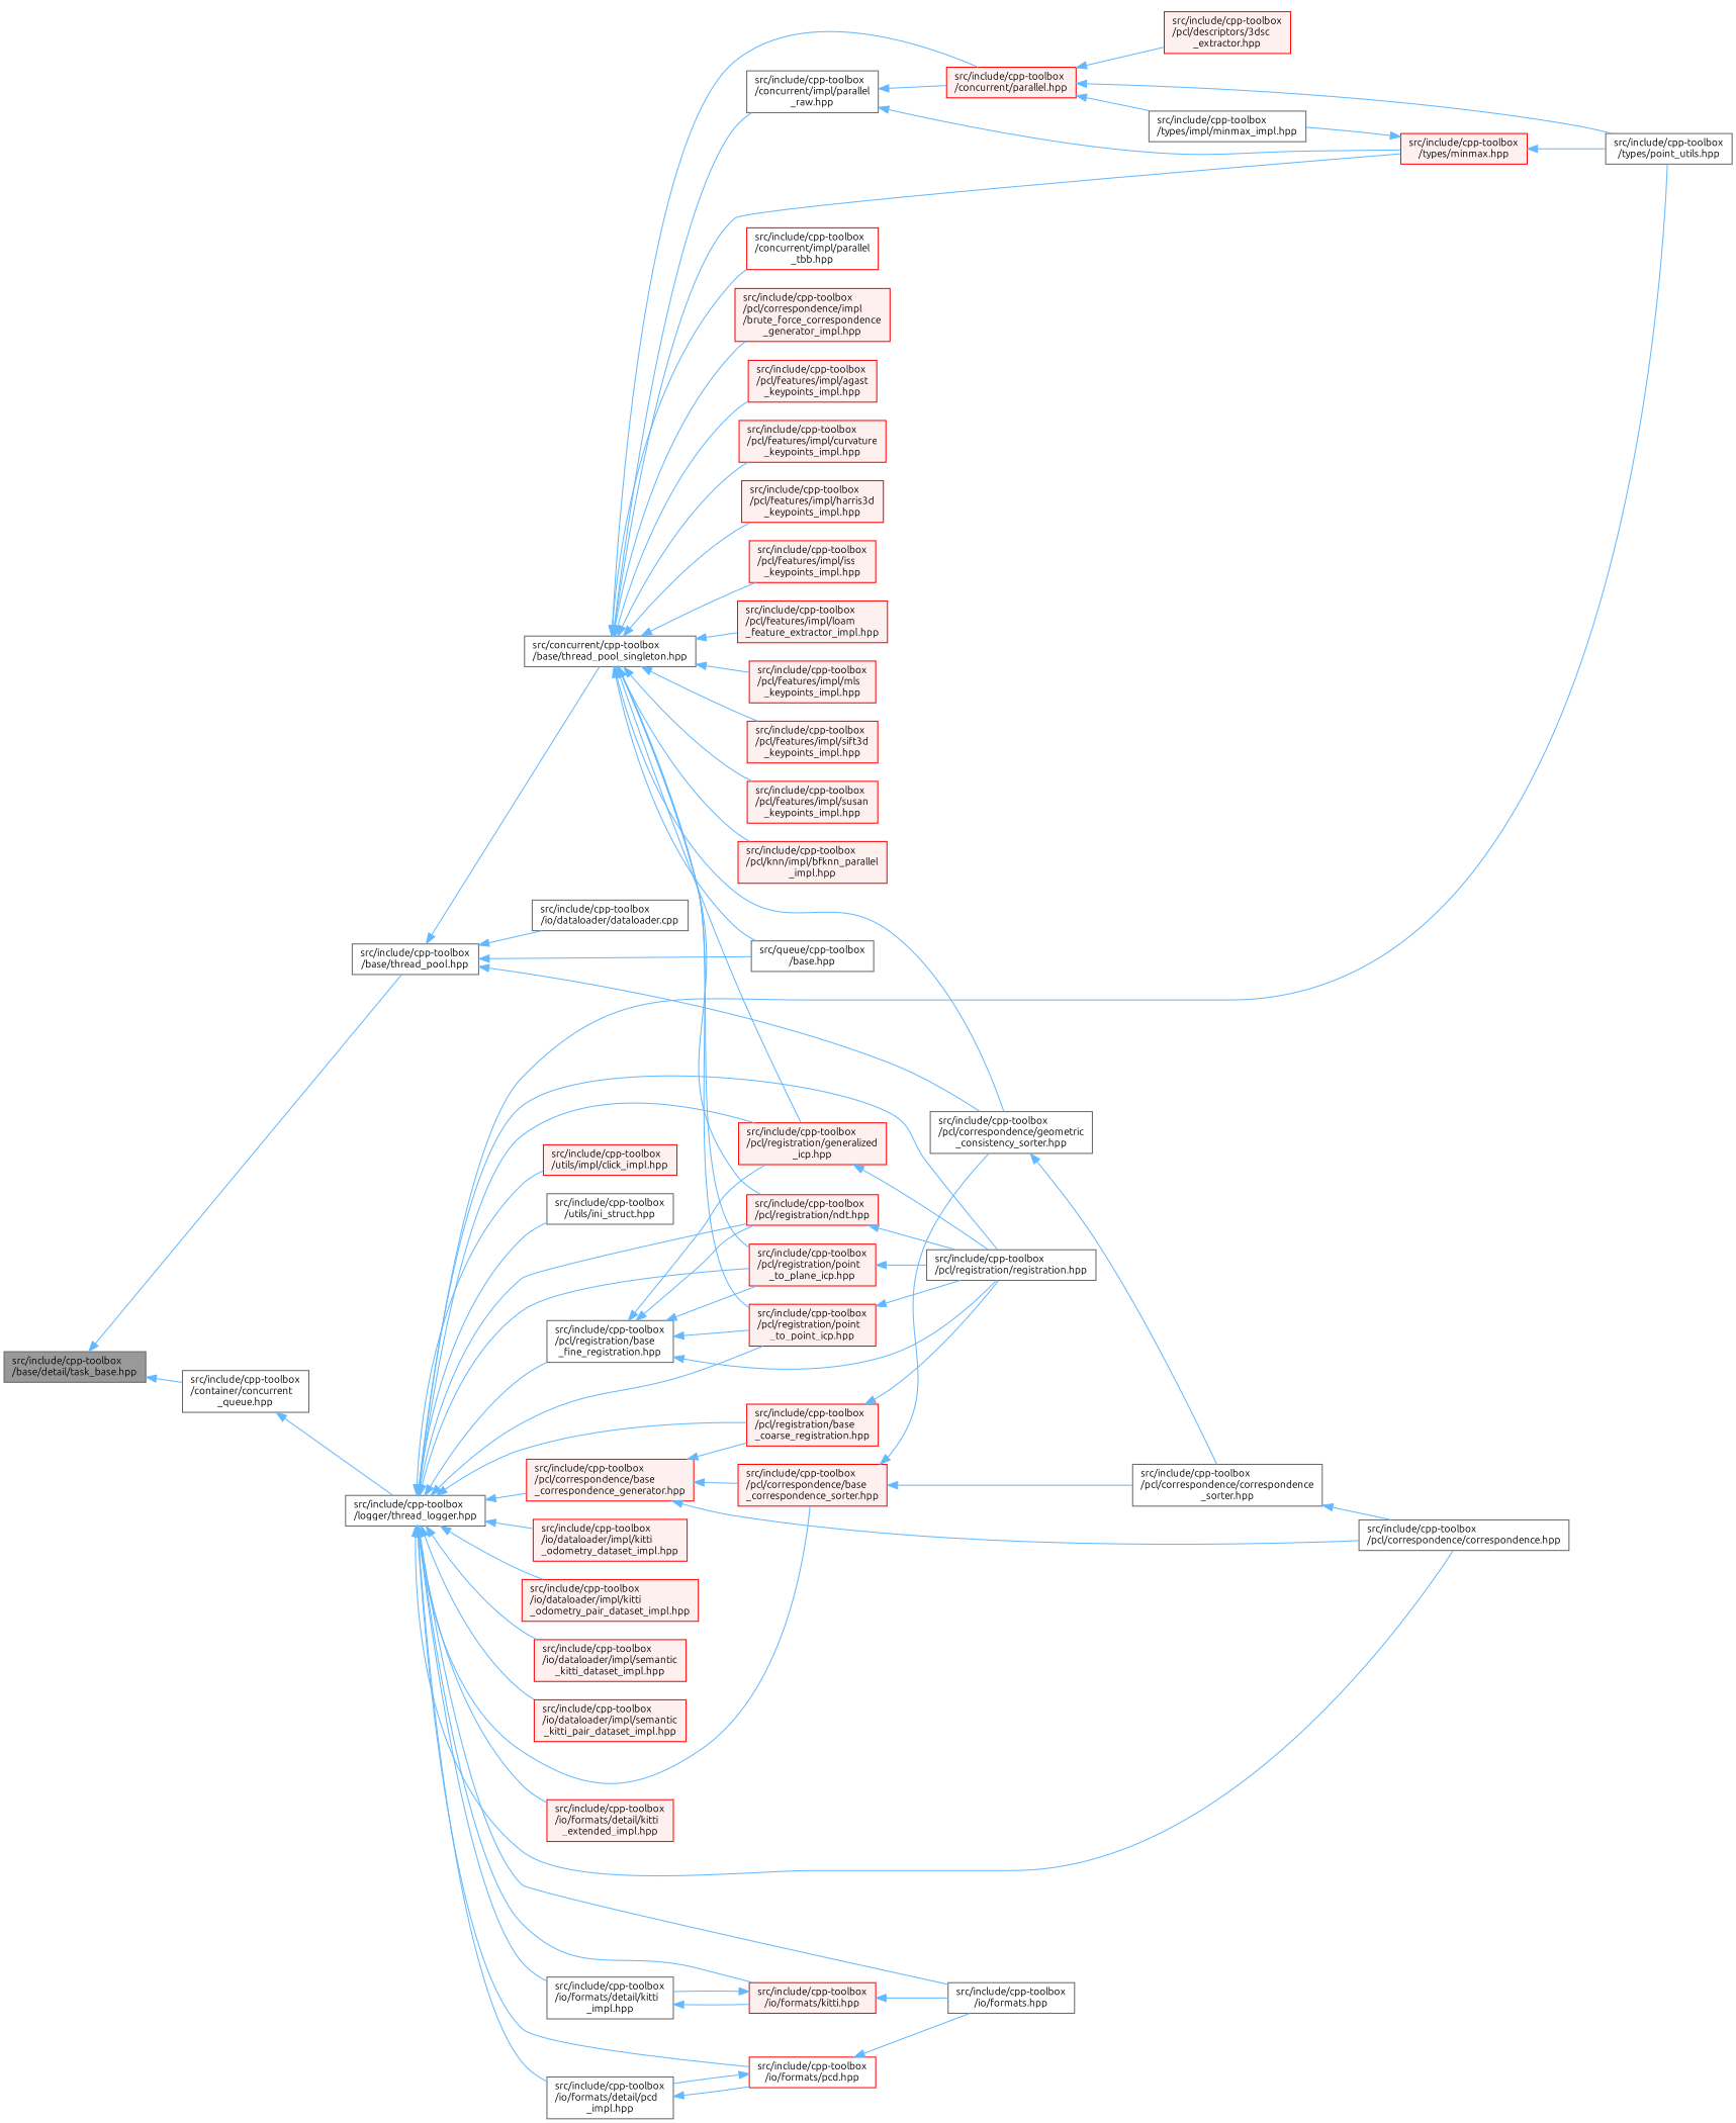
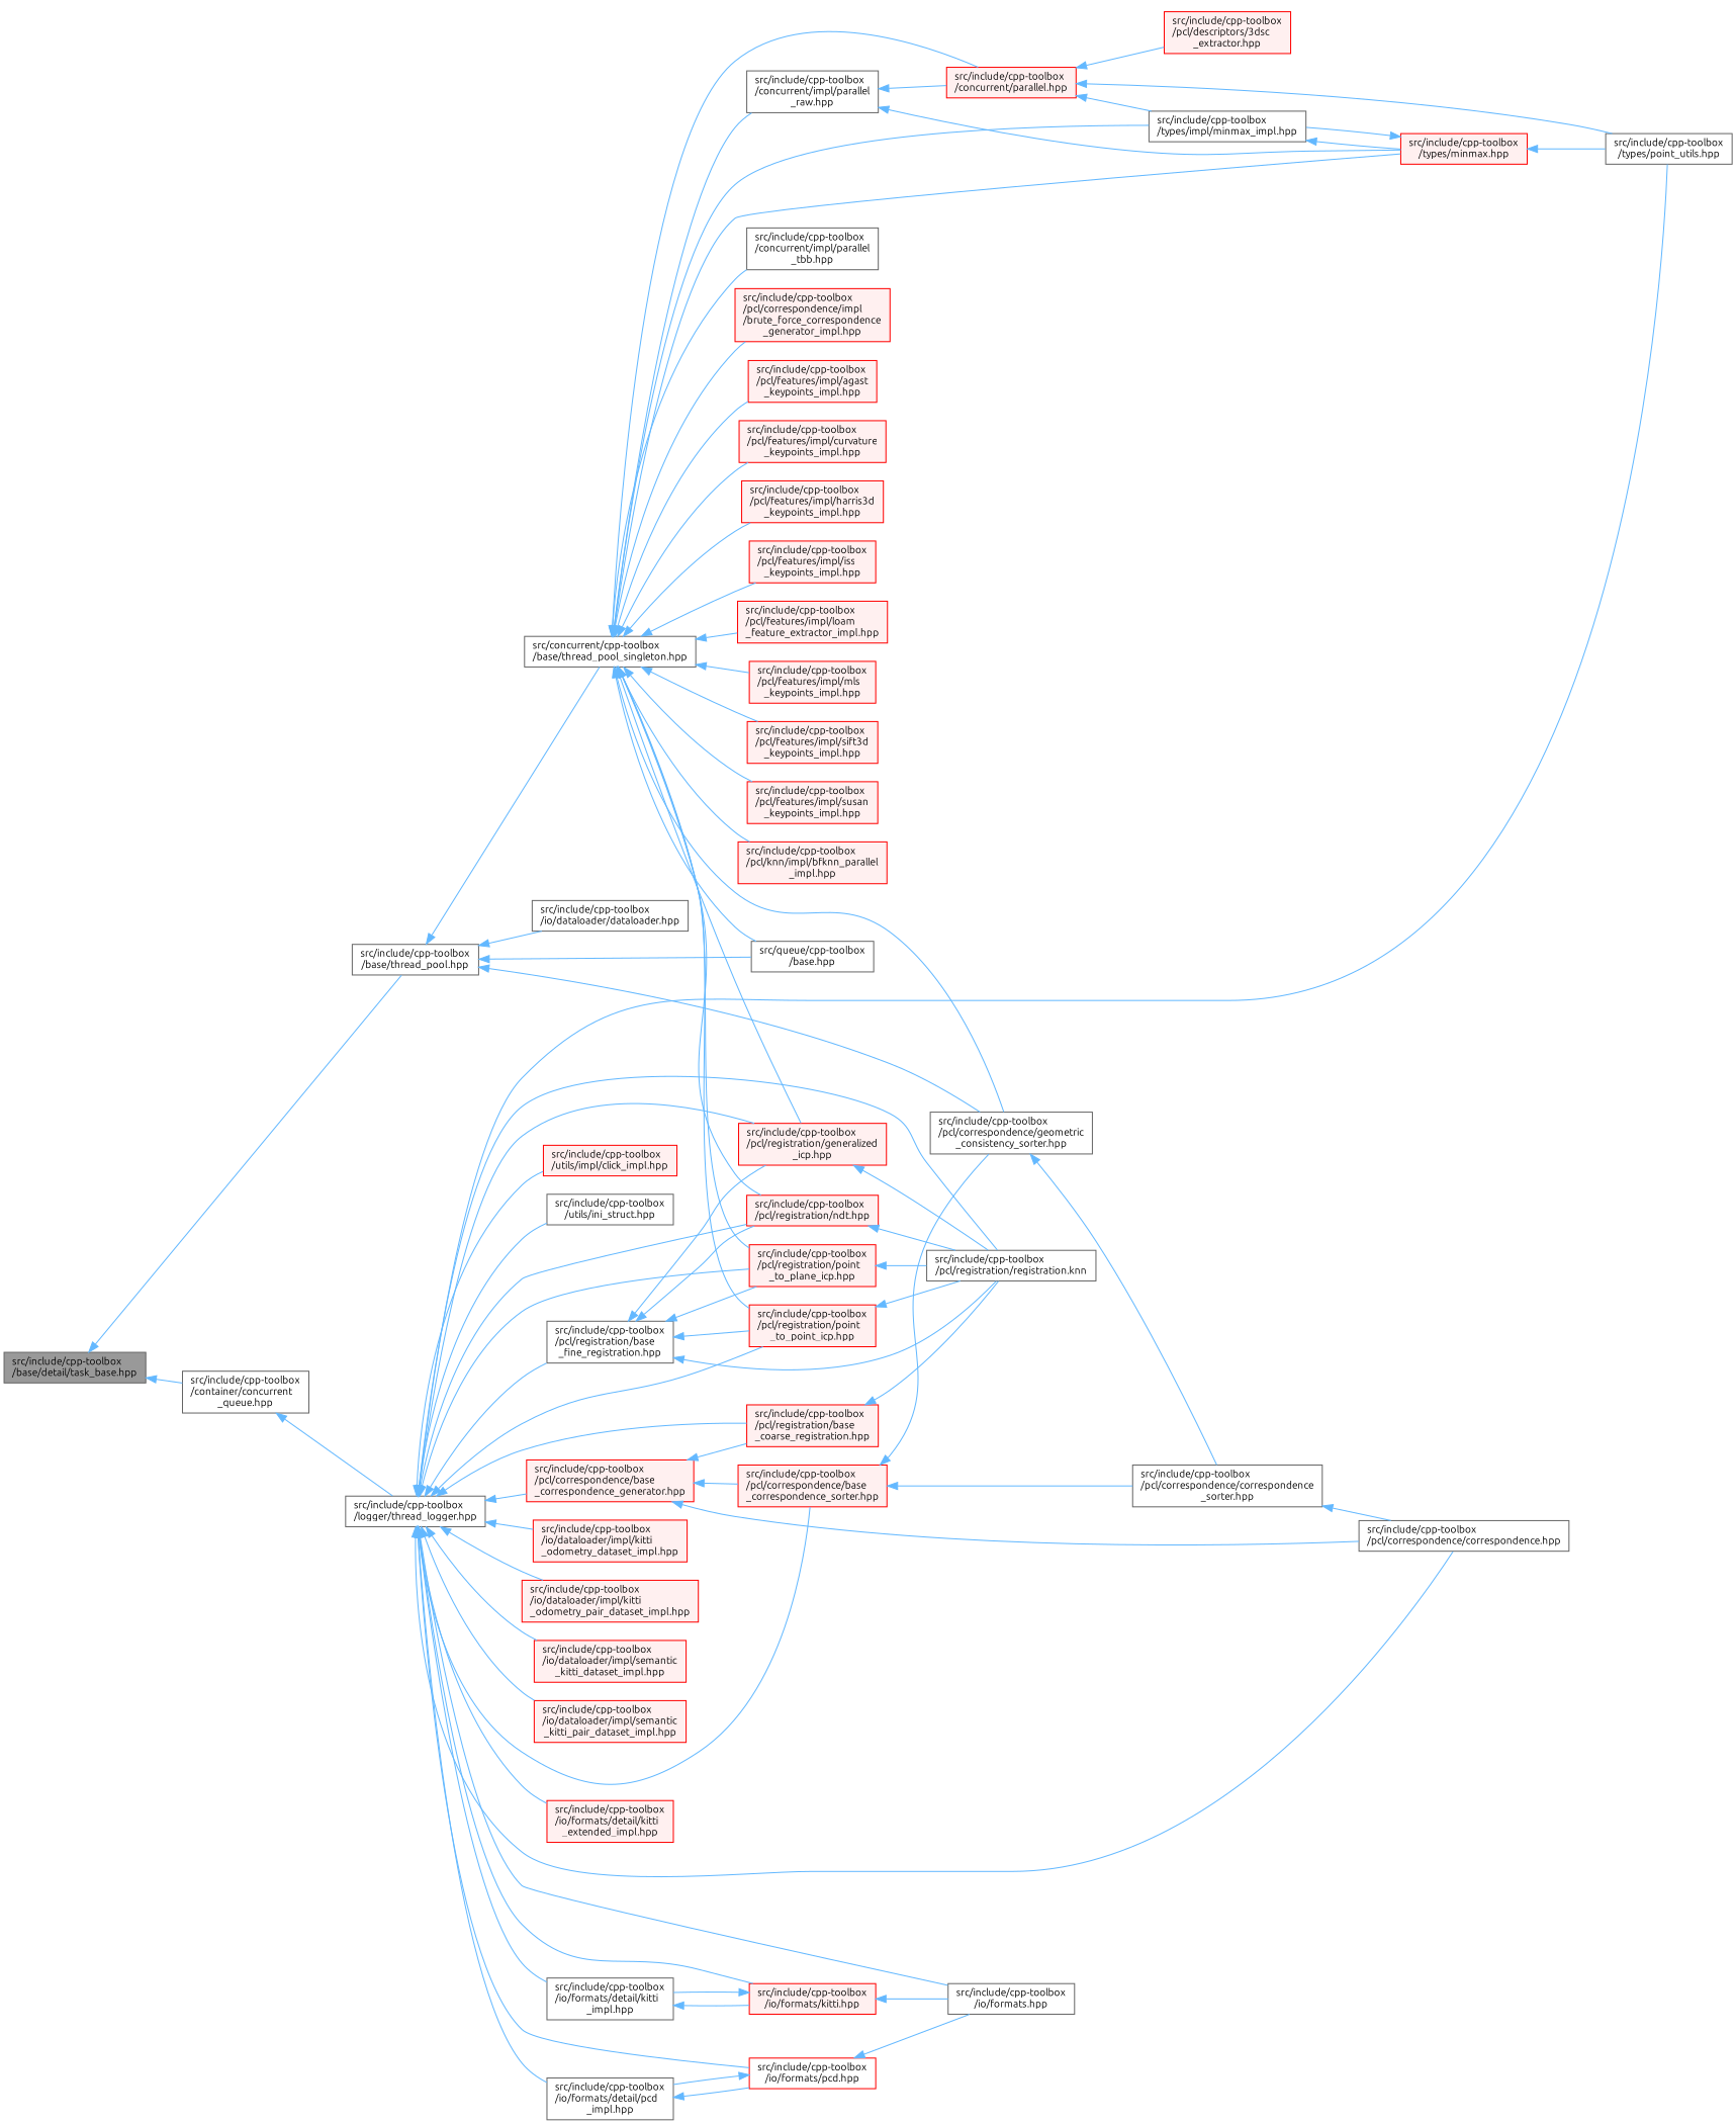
  digraph {
    fontname=Ubuntu
    rankdir=LR
    node [color=red fillcolor="#FFF0F0" fontname=Ubuntu fontsize=10 shape=box style=filled]
    edge [color=steelblue1 dir=back fontname=Ubuntu fontsize=10 labelfontname=Helvetica labelfontsize=10 style=solid]
    n1 [color=gray40 fillcolor=grey60 fontcolor=black height=0.2 label="src/include/cpp-toolbox\l/base/detail/task_base.hpp" width=0.4]
    n2 [color=grey40 fillcolor=white height=0.2 label="src/include/cpp-toolbox\l/base/thread_pool.hpp" width=0.4]
    n3 [color=grey40 fillcolor=white height=0.2 label="src/include/cpp-toolbox\l/container/concurrent\l_queue.hpp" width=0.4]
    n4 [color=grey40 fillcolor=white height=0.2 label="src/queue/cpp-toolbox\l/base.hpp" width=0.4]
    n5 [color=grey40 fillcolor=white height=0.2 label="src/concurrent/cpp-toolbox\l/base/thread_pool_singleton.hpp" width=0.4]
    n6 [color=grey40 fillcolor=white height=0.2 label="src/include/cpp-toolbox\l/pcl/correspondence/geometric\l_consistency_sorter.hpp" width=0.4]
-   n7 [color=grey40 fillcolor=white height=0.2 label="src/include/cpp-toolbox\l/io/dataloader/dataloader.cpp" width=0.4]
+   n7 [color=grey40 fillcolor=white height=0.2 label="src/include/cpp-toolbox\l/io/dataloader/dataloader.hpp" width=0.4]
    n8 [color=grey40 fillcolor=white height=0.2 label="src/include/cpp-toolbox\l/logger/thread_logger.hpp" width=0.4]
    n9 [color=grey40 fillcolor=white height=0.2 label="src/include/cpp-toolbox\l/concurrent/impl/parallel\l_raw.hpp" width=0.4]
    n10 [height=0.2 label="src/include/cpp-toolbox\l/concurrent/parallel.hpp" width=0.4]
    n11 [color=grey40 fillcolor=white height=0.2 label="src/include/cpp-toolbox\l/types/impl/minmax_impl.hpp" width=0.4]
    n12 [height=0.2 label="src/include/cpp-toolbox\l/types/minmax.hpp" width=0.4]
-   n13 [fillcolor=white height=0.2 label="src/include/cpp-toolbox\l/concurrent/impl/parallel\l_tbb.hpp" width=0.4]
+   n13 [color=grey40 fillcolor=white height=0.2 label="src/include/cpp-toolbox\l/concurrent/impl/parallel\l_tbb.hpp" width=0.4]
    n14 [height=0.2 label="src/include/cpp-toolbox\l/pcl/correspondence/impl\l/brute_force_correspondence\l_generator_impl.hpp" width=0.4]
    n15 [height=0.2 label="src/include/cpp-toolbox\l/pcl/features/impl/agast\l_keypoints_impl.hpp" width=0.4]
    n16 [height=0.2 label="src/include/cpp-toolbox\l/pcl/features/impl/curvature\l_keypoints_impl.hpp" width=0.4]
    n17 [height=0.2 label="src/include/cpp-toolbox\l/pcl/features/impl/harris3d\l_keypoints_impl.hpp" width=0.4]
    n18 [height=0.2 label="src/include/cpp-toolbox\l/pcl/features/impl/iss\l_keypoints_impl.hpp" width=0.4]
    n19 [height=0.2 label="src/include/cpp-toolbox\l/pcl/features/impl/loam\l_feature_extractor_impl.hpp" width=0.4]
    n20 [height=0.2 label="src/include/cpp-toolbox\l/pcl/features/impl/mls\l_keypoints_impl.hpp" width=0.4]
    n21 [height=0.2 label="src/include/cpp-toolbox\l/pcl/features/impl/sift3d\l_keypoints_impl.hpp" width=0.4]
    n22 [height=0.2 label="src/include/cpp-toolbox\l/pcl/features/impl/susan\l_keypoints_impl.hpp" width=0.4]
    n23 [height=0.2 label="src/include/cpp-toolbox\l/pcl/knn/impl/bfknn_parallel\l_impl.hpp" width=0.4]
    n24 [height=0.2 label="src/include/cpp-toolbox\l/pcl/registration/generalized\l_icp.hpp" width=0.4]
    n25 [height=0.2 label="src/include/cpp-toolbox\l/pcl/registration/ndt.hpp" width=0.4]
    n26 [height=0.2 label="src/include/cpp-toolbox\l/pcl/registration/point\l_to_plane_icp.hpp" width=0.4]
    n27 [height=0.2 label="src/include/cpp-toolbox\l/pcl/registration/point\l_to_point_icp.hpp" width=0.4]
    n28 [color=grey40 fillcolor=white height=0.2 label="src/include/cpp-toolbox\l/pcl/correspondence/correspondence\l_sorter.hpp" width=0.4]
    n29 [height=0.2 label="src/include/cpp-toolbox\l/pcl/descriptors/3dsc\l_extractor.hpp" width=0.4]
    n30 [color=grey40 fillcolor=white height=0.2 label="src/include/cpp-toolbox\l/types/point_utils.hpp" width=0.4]
-   n31 [color=grey40 fillcolor=white height=0.2 label="src/include/cpp-toolbox\l/pcl/registration/registration.hpp" width=0.4]
+   n31 [color=grey40 fillcolor=white height=0.2 label="src/include/cpp-toolbox\l/pcl/registration/registration.knn" width=0.4]
    n32 [color=grey40 fillcolor=white height=0.2 label="src/include/cpp-toolbox\l/pcl/correspondence/correspondence.hpp" width=0.4]
    n33 [height=0.2 label="src/include/cpp-toolbox\l/io/dataloader/impl/kitti\l_odometry_dataset_impl.hpp" width=0.4]
    n34 [height=0.2 label="src/include/cpp-toolbox\l/io/dataloader/impl/kitti\l_odometry_pair_dataset_impl.hpp" width=0.4]
    n35 [height=0.2 label="src/include/cpp-toolbox\l/io/dataloader/impl/semantic\l_kitti_dataset_impl.hpp" width=0.4]
    n36 [height=0.2 label="src/include/cpp-toolbox\l/io/dataloader/impl/semantic\l_kitti_pair_dataset_impl.hpp" width=0.4]
    n37 [color=grey40 fillcolor=white height=0.2 label="src/include/cpp-toolbox\l/io/formats.hpp" width=0.4]
    n38 [height=0.2 label="src/include/cpp-toolbox\l/io/formats/detail/kitti\l_extended_impl.hpp" width=0.4]
    n39 [color=grey40 fillcolor=white height=0.2 label="src/include/cpp-toolbox\l/io/formats/detail/kitti\l_impl.hpp" width=0.4]
    n40 [height=0.2 label="src/include/cpp-toolbox\l/io/formats/kitti.hpp" width=0.4]
    n41 [color=grey40 fillcolor=white height=0.2 label="src/include/cpp-toolbox\l/io/formats/detail/pcd\l_impl.hpp" width=0.4]
    n42 [fillcolor=white height=0.2 label="src/include/cpp-toolbox\l/io/formats/pcd.hpp" width=0.4]
    n43 [height=0.2 label="src/include/cpp-toolbox\l/pcl/correspondence/base\l_correspondence_generator.hpp" width=0.4]
    n44 [height=0.2 label="src/include/cpp-toolbox\l/pcl/correspondence/base\l_correspondence_sorter.hpp" width=0.4]
    n45 [height=0.2 label="src/include/cpp-toolbox\l/pcl/registration/base\l_coarse_registration.hpp" width=0.4]
    n46 [color=grey40 fillcolor=white height=0.2 label="src/include/cpp-toolbox\l/pcl/registration/base\l_fine_registration.hpp" width=0.4]
    n47 [height=0.2 label="src/include/cpp-toolbox\l/utils/impl/click_impl.hpp" width=0.4]
    n48 [color=grey40 fillcolor=white height=0.2 label="src/include/cpp-toolbox\l/utils/ini_struct.hpp" width=0.4]
    n1 -> n2
    n1 -> n3
    n2 -> n4
    n2 -> n5
    n2 -> n6
    n2 -> n7
    n3 -> n8
    n5 -> n4
    n5 -> n6
    n5 -> n9
    n5 -> n10
+   n5 -> n11
    n5 -> n12
    n5 -> n13
    n5 -> n14
    n5 -> n15
    n5 -> n16
    n5 -> n17
    n5 -> n18
    n5 -> n19
    n5 -> n20
    n5 -> n21
    n5 -> n22
    n5 -> n23
    n5 -> n24
    n5 -> n25
    n5 -> n26
    n5 -> n27
    n6 -> n28
    n8 -> n24
    n8 -> n25
    n8 -> n26
    n8 -> n27
    n8 -> n30
    n8 -> n31
    n8 -> n32
    n8 -> n33
    n8 -> n34
    n8 -> n35
    n8 -> n36
    n8 -> n37
    n8 -> n38
    n8 -> n39
    n8 -> n40
    n8 -> n41
    n8 -> n42
    n8 -> n43
    n8 -> n44
    n8 -> n45
    n8 -> n46
    n8 -> n47
    n8 -> n48
    n9 -> n10
    n9 -> n12
    n10 -> n11
    n10 -> n29
    n10 -> n30
+   n11 -> n12
    n12 -> n11
    n12 -> n30
    n24 -> n31
    n25 -> n31
    n26 -> n31
    n27 -> n31
    n28 -> n32
    n39 -> n40
    n40 -> n37
    n40 -> n39
    n41 -> n42
    n42 -> n37
    n42 -> n41
    n43 -> n32
    n43 -> n44
    n43 -> n45
    n44 -> n6
    n44 -> n28
    n45 -> n31
    n46 -> n24
    n46 -> n25
    n46 -> n26
    n46 -> n27
    n46 -> n31
  }
